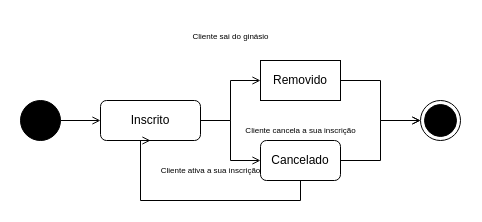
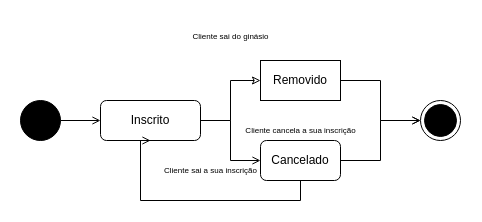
  <mxCell id="0" />
  <mxCell id="1" parent="0" />
  <mxCell id="2" style="edgeStyle=orthogonalEdgeStyle;rounded=0;orthogonalLoop=1;jettySize=auto;html=1;fontColor=default;endArrow=open;endFill=0;" edge="1" parent="1" source="3" target="6"><mxGeometry relative="1" as="geometry" /></mxCell>
  <mxCell id="3" value="" style="ellipse;fillColor=strokeColor;" vertex="1" parent="1"><mxGeometry x="20" y="100" width="40" height="40" as="geometry" /></mxCell>
  <mxCell id="4" style="edgeStyle=orthogonalEdgeStyle;rounded=0;orthogonalLoop=1;jettySize=auto;html=1;entryX=0;entryY=0.5;entryDx=0;entryDy=0;fontColor=default;endArrow=open;endFill=0;" edge="1" parent="1" source="6" target="9"><mxGeometry relative="1" as="geometry" /></mxCell>
- <mxCell id="5" style="edgeStyle=orthogonalEdgeStyle;rounded=0;orthogonalLoop=1;jettySize=auto;html=1;entryX=0;entryY=0.5;entryDx=0;entryDy=0;fontSize=12;fontColor=default;endArrow=open;endFill=0;" edge="1" parent="1" source="6" target="13"><mxGeometry relative="1" as="geometry" /></mxCell>
+ <mxCell id="5" style="edgeStyle=orthogonalEdgeStyle;rounded=0;orthogonalLoop=1;jettySize=auto;html=1;entryX=0;entryY=0.5;entryDx=0;entryDy=0;fontSize=12;fontColor=default;endArrow=classic;endFill=0;" edge="1" parent="1" source="6" target="13"><mxGeometry relative="1" as="geometry" /></mxCell>
  <mxCell id="6" value="Inscrito" style="whiteSpace=wrap;html=1;glass=0;rounded=1;" vertex="1" parent="1"><mxGeometry x="100" y="100" width="100" height="40" as="geometry" /></mxCell>
  <mxCell id="7" style="edgeStyle=orthogonalEdgeStyle;rounded=0;orthogonalLoop=1;jettySize=auto;html=1;entryX=0.5;entryY=1;entryDx=0;entryDy=0;fontSize=8;fontColor=default;endArrow=open;endFill=0;exitX=0.5;exitY=1;exitDx=0;exitDy=0;" edge="1" parent="1" source="9" target="6"><mxGeometry relative="1" as="geometry"><Array as="points"><mxPoint x="300" y="200" /><mxPoint x="140" y="200" /></Array></mxGeometry></mxCell>
  <mxCell id="8" style="edgeStyle=orthogonalEdgeStyle;rounded=0;orthogonalLoop=1;jettySize=auto;html=1;fontSize=8;fontColor=default;endArrow=open;endFill=0;exitX=1;exitY=0.5;exitDx=0;exitDy=0;" edge="1" parent="1" source="9"><mxGeometry relative="1" as="geometry"><mxPoint x="420" y="120" as="targetPoint" /><Array as="points"><mxPoint x="380" y="160" /><mxPoint x="380" y="120" /></Array></mxGeometry></mxCell>
  <mxCell id="9" value="Cancelado" style="whiteSpace=wrap;html=1;fillColor=rgb(255, 255, 255);glass=0;rounded=1;strokeColor=#000000;fontColor=default;direction=east;" vertex="1" parent="1"><mxGeometry x="260" y="140" width="80" height="40" as="geometry" /></mxCell>
  <mxCell id="10" value="Cliente cancela a sua inscrição" style="text;html=1;align=center;verticalAlign=middle;resizable=0;points=[];autosize=1;strokeColor=none;fillColor=none;fontColor=default;fontSize=8;rotation=0;" vertex="1" parent="1"><mxGeometry x="235" y="120" width="130" height="20" as="geometry" /></mxCell>
- <mxCell id="11" value="Cliente ativa a sua inscrição" style="text;html=1;align=center;verticalAlign=middle;resizable=0;points=[];autosize=1;strokeColor=none;fillColor=none;fontSize=8;fontColor=default;" vertex="1" parent="1"><mxGeometry x="150" y="160" width="120" height="20" as="geometry" /></mxCell>
+ <mxCell id="11" value="Cliente sai a sua inscrição" style="text;html=1;align=center;verticalAlign=middle;resizable=0;points=[];autosize=1;strokeColor=none;fillColor=none;fontSize=8;fontColor=default;" vertex="1" parent="1"><mxGeometry x="150" y="160" width="120" height="20" as="geometry" /></mxCell>
  <mxCell id="12" style="edgeStyle=orthogonalEdgeStyle;rounded=0;orthogonalLoop=1;jettySize=auto;html=1;entryX=0;entryY=0.5;entryDx=0;entryDy=0;fontSize=8;fontColor=default;endArrow=open;endFill=0;" edge="1" parent="1" source="13" target="15"><mxGeometry relative="1" as="geometry" /></mxCell>
  <mxCell id="13" value="&lt;font style=&quot;font-size: 12px;&quot;&gt;Removido&lt;/font&gt;" style="whiteSpace=wrap;html=1;fillColor=rgb(255, 255, 255);glass=0;strokeColor=#000000;fontSize=8;fontColor=default;rounded=0;" vertex="1" parent="1"><mxGeometry x="260" y="60" width="80" height="40" as="geometry" /></mxCell>
  <mxCell id="14" value="&lt;font style=&quot;font-size: 8px;&quot;&gt;Cliente sai do ginásio&lt;/font&gt;" style="text;html=1;align=center;verticalAlign=middle;resizable=0;points=[];autosize=1;strokeColor=none;fillColor=none;fontSize=12;fontColor=default;" vertex="1" parent="1"><mxGeometry x="180" y="20" width="100" height="30" as="geometry" /></mxCell>
  <mxCell id="15" value="" style="ellipse;html=1;shape=endState;fillColor=strokeColor;rounded=1;glass=0;strokeColor=#000000;fontSize=8;fontColor=default;" vertex="1" parent="1"><mxGeometry x="420" y="100" width="40" height="40" as="geometry" /></mxCell>
